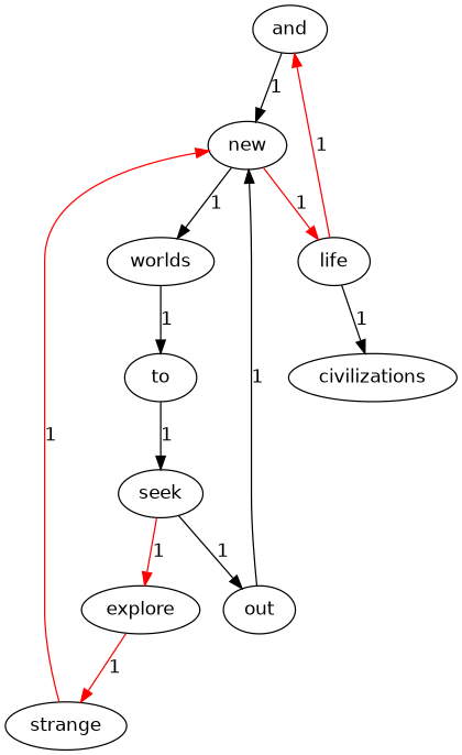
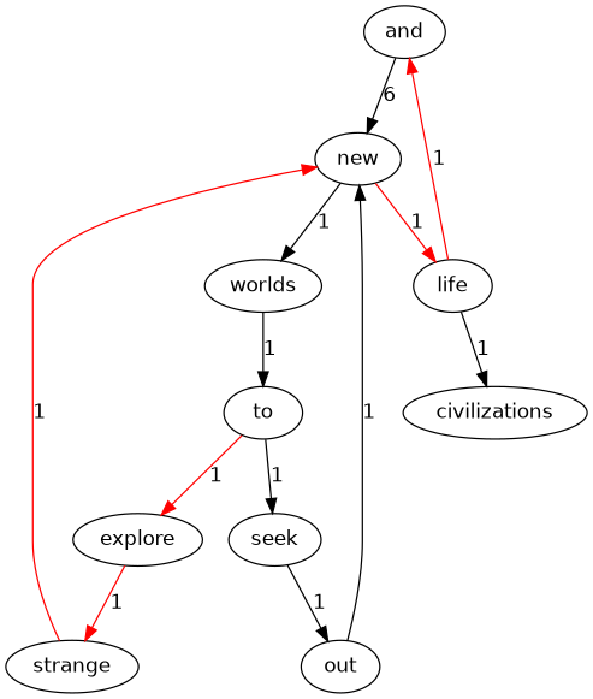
  digraph {
    fontname="DejaVu Sans"
    node [fontname="DejaVu Sans"]
    edge [fontname="DejaVu Sans"]
    and
    new
    life
    worlds
    civilizations
    to
    explore
    strange
    seek
    out
-   and -> new [label=1]
+   and -> new [label=6]
    new -> life [color=red label=1]
    new -> worlds [label=1]
    life -> and [color=red label=1]
    life -> civilizations [label=1]
    worlds -> to [label=1]
-   seek -> explore [color=red label=1]
+   to -> explore [color=red label=1]
    to -> seek [label=1]
    explore -> strange [color=red label=1]
    strange -> new [color=red label=1]
    seek -> out [label=1]
    out -> new [label=1]
  }
